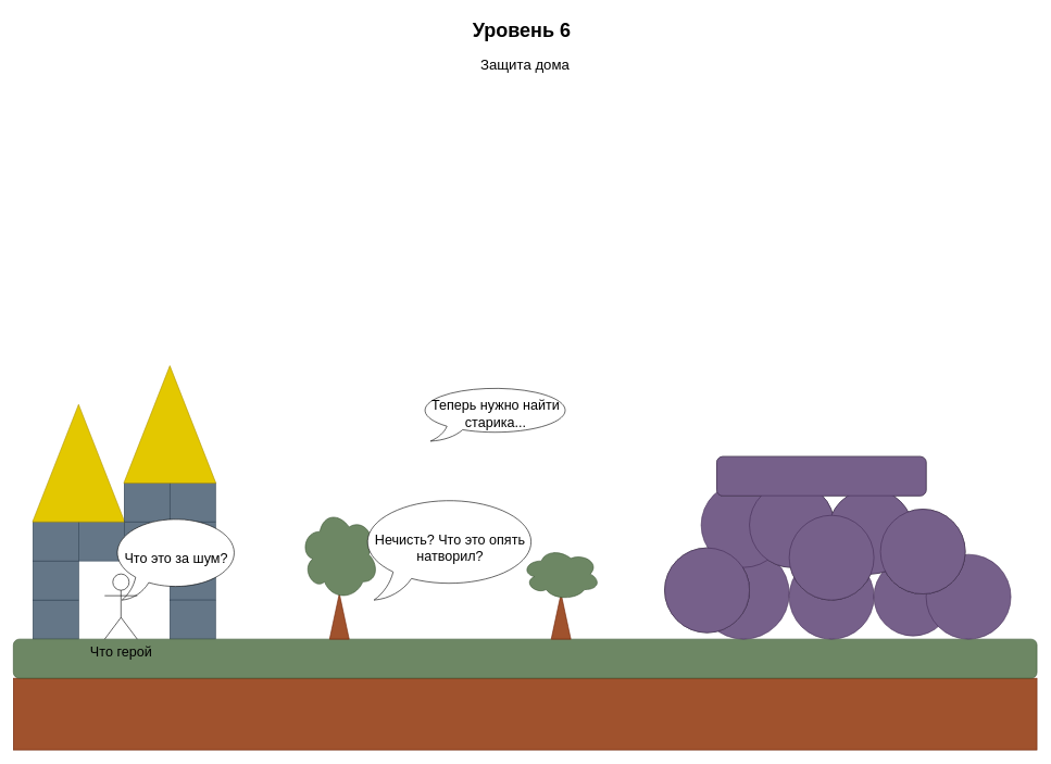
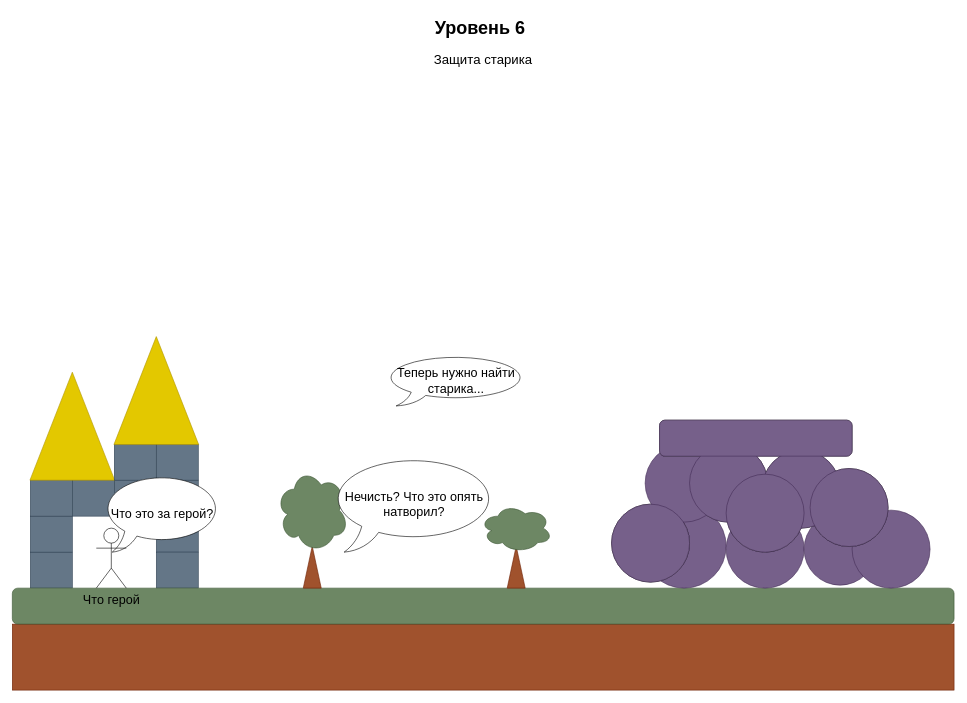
  <mxCell id="0" />
  <mxCell id="1" parent="0" />
  <mxCell id="2" value="" style="rounded=0;whiteSpace=wrap;html=1;fontSize=21;fillColor=#647687;strokeColor=#314354;fontColor=#ffffff;" parent="1" vertex="1"><mxGeometry x="50" y="920" width="70" height="60" as="geometry" /></mxCell>
  <mxCell id="3" value="" style="rounded=0;whiteSpace=wrap;html=1;fontSize=21;fillColor=#647687;strokeColor=#314354;fontColor=#ffffff;" parent="1" vertex="1"><mxGeometry x="50" y="860" width="70" height="60" as="geometry" /></mxCell>
  <mxCell id="4" value="" style="rounded=0;whiteSpace=wrap;html=1;fontSize=21;fillColor=#647687;strokeColor=#314354;fontColor=#ffffff;" parent="1" vertex="1"><mxGeometry x="50" y="800" width="70" height="60" as="geometry" /></mxCell>
  <mxCell id="5" value="" style="rounded=0;whiteSpace=wrap;html=1;fontSize=21;fillColor=#647687;strokeColor=#314354;fontColor=#ffffff;" parent="1" vertex="1"><mxGeometry x="120" y="800" width="70" height="60" as="geometry" /></mxCell>
  <mxCell id="6" value="" style="rounded=0;whiteSpace=wrap;html=1;fontSize=21;fillColor=#647687;strokeColor=#314354;fontColor=#ffffff;" parent="1" vertex="1"><mxGeometry x="190" y="800" width="70" height="60" as="geometry" /></mxCell>
  <mxCell id="7" value="" style="rounded=0;whiteSpace=wrap;html=1;fontSize=21;fillColor=#647687;strokeColor=#314354;fontColor=#ffffff;" parent="1" vertex="1"><mxGeometry x="260" y="800" width="70" height="60" as="geometry" /></mxCell>
  <mxCell id="8" value="" style="rounded=0;whiteSpace=wrap;html=1;fontSize=21;fillColor=#647687;strokeColor=#314354;fontColor=#ffffff;" parent="1" vertex="1"><mxGeometry x="260" y="860" width="70" height="60" as="geometry" /></mxCell>
  <mxCell id="9" value="" style="rounded=0;whiteSpace=wrap;html=1;fontSize=21;fillColor=#647687;strokeColor=#314354;fontColor=#ffffff;" parent="1" vertex="1"><mxGeometry x="260" y="920" width="70" height="60" as="geometry" /></mxCell>
  <mxCell id="10" value="" style="triangle;whiteSpace=wrap;html=1;fontSize=21;rotation=-90;fillColor=#e3c800;strokeColor=#B09500;fontColor=#ffffff;" parent="1" vertex="1"><mxGeometry x="30" y="639.38" width="180" height="141.25" as="geometry" /></mxCell>
  <mxCell id="11" value="" style="rounded=0;whiteSpace=wrap;html=1;fontSize=21;fillColor=#647687;strokeColor=#314354;fontColor=#ffffff;" parent="1" vertex="1"><mxGeometry x="190" y="740" width="70" height="60" as="geometry" /></mxCell>
  <mxCell id="12" value="" style="rounded=0;whiteSpace=wrap;html=1;fontSize=21;fillColor=#647687;strokeColor=#314354;fontColor=#ffffff;" parent="1" vertex="1"><mxGeometry x="260" y="740" width="70" height="60" as="geometry" /></mxCell>
  <mxCell id="13" value="" style="triangle;whiteSpace=wrap;html=1;fontSize=21;rotation=-90;fillColor=#e3c800;strokeColor=#B09500;fontColor=#ffffff;" parent="1" vertex="1"><mxGeometry x="170" y="580" width="180" height="141.25" as="geometry" /></mxCell>
  <mxCell id="14" value="" style="rounded=0;whiteSpace=wrap;html=1;fontSize=21;fillColor=#a0522d;strokeColor=#6D1F00;fontColor=#ffffff;" parent="1" vertex="1"><mxGeometry x="20" y="1040" width="1570" height="110" as="geometry" /></mxCell>
  <mxCell id="15" value="" style="rounded=1;whiteSpace=wrap;html=1;fontSize=21;fillColor=#6d8764;strokeColor=#3A5431;fontColor=#ffffff;" parent="1" vertex="1"><mxGeometry x="20" y="980" width="1570" height="60" as="geometry" /></mxCell>
  <mxCell id="16" value="&lt;b&gt;&lt;font style=&quot;font-size: 30px&quot;&gt;Уровень 6&lt;/font&gt;&lt;/b&gt;" style="text;html=1;strokeColor=none;fillColor=none;align=center;verticalAlign=middle;whiteSpace=wrap;rounded=0;" parent="1" vertex="1"><mxGeometry x="350" y="20" width="900" height="50" as="geometry" /></mxCell>
- <mxCell id="17" value="&lt;font style=&quot;font-size: 22px&quot;&gt;Защита дома&lt;/font&gt;" style="text;html=1;strokeColor=none;fillColor=none;align=center;verticalAlign=middle;whiteSpace=wrap;rounded=0;" parent="1" vertex="1"><mxGeometry x="630" y="80" width="350" height="40" as="geometry" /></mxCell>
+ <mxCell id="17" value="&lt;font style=&quot;font-size: 22px&quot;&gt;Защита старика&lt;/font&gt;" style="text;html=1;strokeColor=none;fillColor=none;align=center;verticalAlign=middle;whiteSpace=wrap;rounded=0;" parent="1" vertex="1"><mxGeometry x="630" y="80" width="350" height="40" as="geometry" /></mxCell>
  <mxCell id="18" value="" style="ellipse;whiteSpace=wrap;html=1;aspect=fixed;fillColor=#76608a;strokeColor=#432D57;fontColor=#ffffff;" parent="1" vertex="1"><mxGeometry x="1070" y="840" width="140" height="140" as="geometry" /></mxCell>
  <mxCell id="19" value="" style="ellipse;whiteSpace=wrap;html=1;aspect=fixed;fillColor=#76608a;strokeColor=#432D57;fontColor=#ffffff;" parent="1" vertex="1"><mxGeometry x="1210" y="850" width="130" height="130" as="geometry" /></mxCell>
  <mxCell id="20" value="" style="ellipse;whiteSpace=wrap;html=1;aspect=fixed;fillColor=#76608a;strokeColor=#432D57;fontColor=#ffffff;" parent="1" vertex="1"><mxGeometry x="1340" y="855" width="120" height="120" as="geometry" /></mxCell>
  <mxCell id="21" value="" style="ellipse;whiteSpace=wrap;html=1;aspect=fixed;" parent="1" vertex="1"><mxGeometry x="1149" y="740" width="130" height="130" as="geometry" /></mxCell>
  <mxCell id="22" value="" style="ellipse;whiteSpace=wrap;html=1;aspect=fixed;" parent="1" vertex="1"><mxGeometry x="1270" y="750" width="130" height="130" as="geometry" /></mxCell>
  <mxCell id="23" value="" style="ellipse;whiteSpace=wrap;html=1;aspect=fixed;" parent="1" vertex="1"><mxGeometry x="1019" y="840" width="130" height="130" as="geometry" /></mxCell>
  <mxCell id="24" value="" style="ellipse;whiteSpace=wrap;html=1;aspect=fixed;fillColor=#76608a;strokeColor=#432D57;fontColor=#ffffff;" parent="1" vertex="1"><mxGeometry x="1075" y="740" width="130" height="130" as="geometry" /></mxCell>
  <mxCell id="25" value="" style="ellipse;whiteSpace=wrap;html=1;aspect=fixed;" parent="1" vertex="1"><mxGeometry x="1210" y="790" width="130" height="130" as="geometry" /></mxCell>
  <mxCell id="26" value="" style="ellipse;whiteSpace=wrap;html=1;aspect=fixed;fillColor=#76608a;strokeColor=#432D57;fontColor=#ffffff;" parent="1" vertex="1"><mxGeometry x="1420" y="850" width="130" height="130" as="geometry" /></mxCell>
  <mxCell id="27" value="" style="ellipse;whiteSpace=wrap;html=1;aspect=fixed;" parent="1" vertex="1"><mxGeometry x="1350" y="780.63" width="130" height="130" as="geometry" /></mxCell>
  <mxCell id="28" value="" style="rounded=1;whiteSpace=wrap;html=1;" parent="1" vertex="1"><mxGeometry x="1099" y="700" width="321" height="60" as="geometry" /></mxCell>
- <mxCell id="29" value="&lt;font style=&quot;font-size: 21px&quot;&gt;Что это за шум?&lt;/font&gt;" style="whiteSpace=wrap;html=1;shape=mxgraph.basic.oval_callout" parent="1" vertex="1"><mxGeometry x="170" y="790" width="200" height="130" as="geometry" /></mxCell>
+ <mxCell id="29" value="&lt;font style=&quot;font-size: 21px&quot;&gt;Что это за герой?&lt;/font&gt;" style="whiteSpace=wrap;html=1;shape=mxgraph.basic.oval_callout" parent="1" vertex="1"><mxGeometry x="170" y="790" width="200" height="130" as="geometry" /></mxCell>
  <mxCell id="30" value="&lt;span style=&quot;font-size: 21px&quot;&gt;Теперь нужно найти старика...&lt;/span&gt;" style="whiteSpace=wrap;html=1;shape=mxgraph.basic.oval_callout" parent="1" vertex="1"><mxGeometry x="640" y="591.25" width="240" height="85" as="geometry" /></mxCell>
  <mxCell id="31" value="Что герой" style="shape=umlActor;verticalLabelPosition=bottom;verticalAlign=top;html=1;outlineConnect=0;fontSize=21;" parent="1" vertex="1"><mxGeometry x="160" y="880" width="50" height="100" as="geometry" /></mxCell>
  <mxCell id="32" value="" style="triangle;whiteSpace=wrap;html=1;fontSize=21;rotation=-90;fillColor=#a0522d;strokeColor=#6D1F00;fontColor=#ffffff;" parent="1" vertex="1"><mxGeometry x="825" y="930" width="70" height="30" as="geometry" /></mxCell>
  <mxCell id="33" value="" style="ellipse;shape=cloud;whiteSpace=wrap;html=1;fontSize=21;fillColor=#6d8764;strokeColor=#3A5431;fontColor=#ffffff;" parent="1" vertex="1"><mxGeometry y="840" width="120" height="80" as="geometry" x="800" /></mxCell>
  <mxCell id="34" value="" style="triangle;whiteSpace=wrap;html=1;fontSize=21;rotation=-90;fillColor=#a0522d;strokeColor=#6D1F00;fontColor=#ffffff;" parent="1" vertex="1"><mxGeometry x="485" y="930" width="70" height="30" as="geometry" /></mxCell>
  <mxCell id="35" value="" style="ellipse;shape=cloud;whiteSpace=wrap;html=1;fontSize=21;fillColor=#6d8764;strokeColor=#3A5431;fontColor=#ffffff;" parent="1" vertex="1"><mxGeometry x="460" y="780" width="120" height="140" as="geometry" /></mxCell>
  <mxCell id="36" value="" style="ellipse;whiteSpace=wrap;html=1;aspect=fixed;fillColor=#76608a;strokeColor=#432D57;fontColor=#ffffff;" parent="1" vertex="1"><mxGeometry x="1149" y="740" width="130" height="130" as="geometry" /></mxCell>
  <mxCell id="37" value="" style="ellipse;whiteSpace=wrap;html=1;aspect=fixed;fillColor=#76608a;strokeColor=#432D57;fontColor=#ffffff;" parent="1" vertex="1"><mxGeometry x="1270" y="750" width="130" height="130" as="geometry" /></mxCell>
  <mxCell id="38" value="" style="ellipse;whiteSpace=wrap;html=1;aspect=fixed;fillColor=#76608a;strokeColor=#432D57;fontColor=#ffffff;" parent="1" vertex="1"><mxGeometry x="1210" y="790" width="130" height="130" as="geometry" /></mxCell>
  <mxCell id="39" value="" style="ellipse;whiteSpace=wrap;html=1;aspect=fixed;fillColor=#76608a;strokeColor=#432D57;fontColor=#ffffff;" parent="1" vertex="1"><mxGeometry x="1350" y="780.63" width="130" height="130" as="geometry" /></mxCell>
  <mxCell id="40" value="" style="rounded=1;whiteSpace=wrap;html=1;fillColor=#76608a;strokeColor=#432D57;fontColor=#ffffff;" parent="1" vertex="1"><mxGeometry x="1099" y="700" width="321" height="60" as="geometry" /></mxCell>
  <mxCell id="41" value="" style="ellipse;whiteSpace=wrap;html=1;aspect=fixed;fillColor=#76608a;strokeColor=#432D57;fontColor=#ffffff;" parent="1" vertex="1"><mxGeometry x="1019" y="840" width="130" height="130" as="geometry" /></mxCell>
  <mxCell id="42" value="&lt;span style=&quot;font-size: 21px&quot;&gt;Нечисть? Что это опять натворил?&lt;/span&gt;" style="whiteSpace=wrap;html=1;shape=mxgraph.basic.oval_callout" parent="1" vertex="1"><mxGeometry x="550" y="760" width="280" height="160" as="geometry" /></mxCell>
